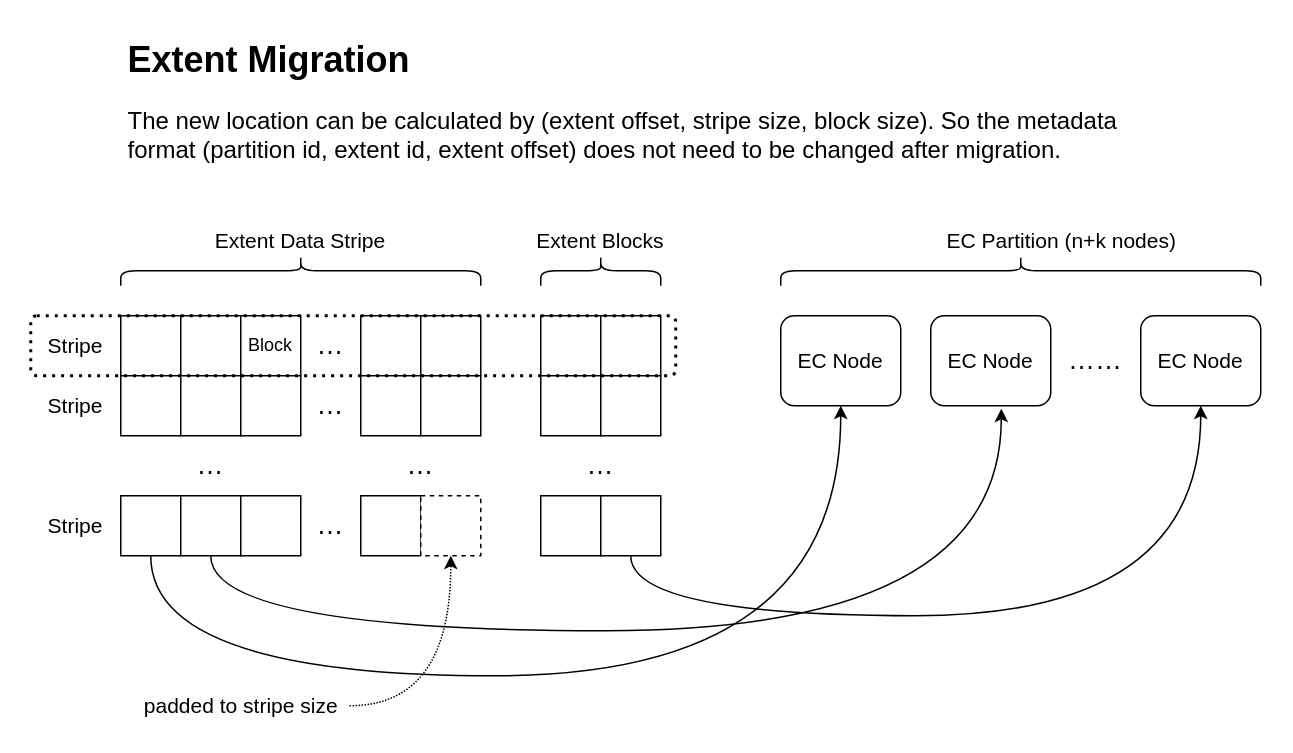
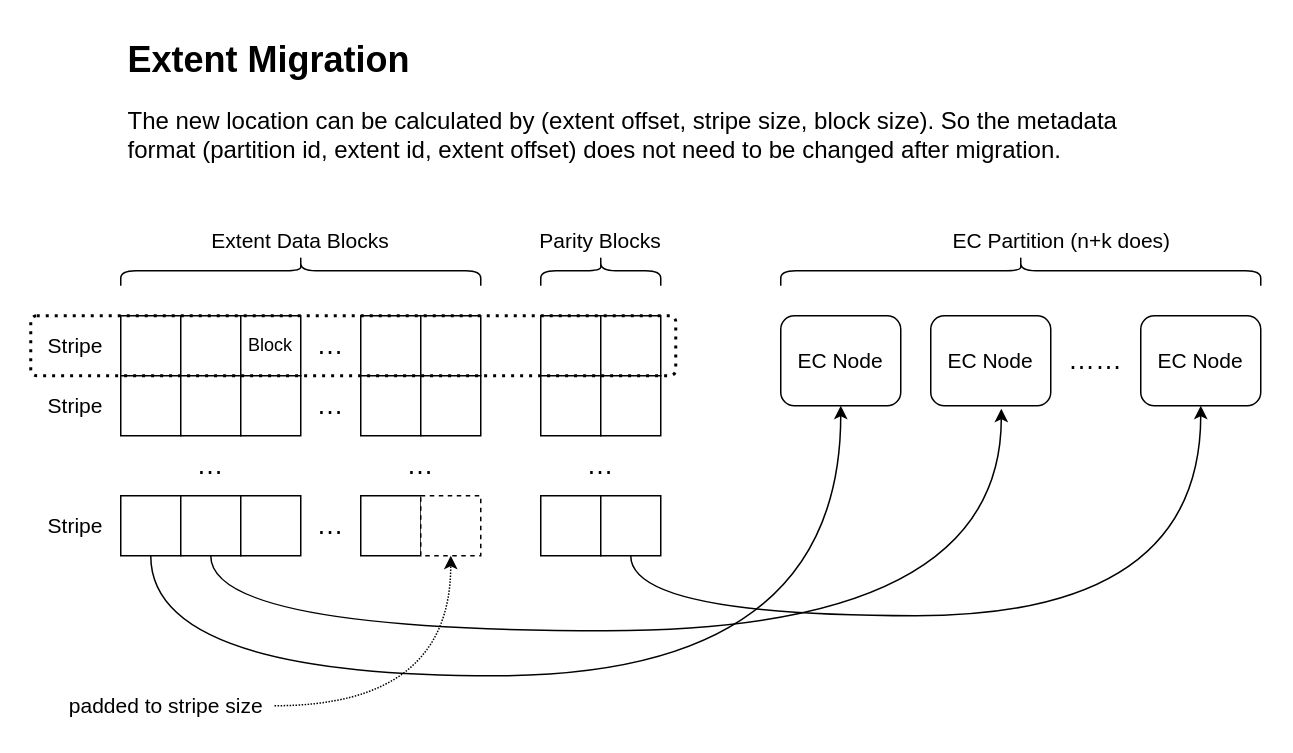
  <mxCell id="0" />
  <mxCell id="1" parent="0" />
  <mxCell id="2" value="" style="rounded=0;whiteSpace=wrap;html=1;" vertex="1" parent="1"><mxGeometry x="80" y="210" width="40" height="40" as="geometry" /></mxCell>
  <mxCell id="3" value="" style="rounded=0;whiteSpace=wrap;html=1;" vertex="1" parent="1"><mxGeometry x="120" y="210" width="40" height="40" as="geometry" /></mxCell>
  <mxCell id="4" value="Block" style="rounded=0;whiteSpace=wrap;html=1;" vertex="1" parent="1"><mxGeometry x="160" y="210" width="40" height="40" as="geometry" /></mxCell>
  <mxCell id="5" value="" style="rounded=0;whiteSpace=wrap;html=1;" vertex="1" parent="1"><mxGeometry x="240" y="210" width="40" height="40" as="geometry" /></mxCell>
  <mxCell id="6" value="" style="rounded=0;whiteSpace=wrap;html=1;" vertex="1" parent="1"><mxGeometry x="80" y="250" width="40" height="40" as="geometry" /></mxCell>
  <mxCell id="7" value="" style="rounded=0;whiteSpace=wrap;html=1;" vertex="1" parent="1"><mxGeometry x="120" y="250" width="40" height="40" as="geometry" /></mxCell>
  <mxCell id="8" value="" style="rounded=0;whiteSpace=wrap;html=1;" vertex="1" parent="1"><mxGeometry x="160" y="250" width="40" height="40" as="geometry" /></mxCell>
  <mxCell id="9" value="" style="rounded=0;whiteSpace=wrap;html=1;" vertex="1" parent="1"><mxGeometry x="240" y="250" width="40" height="40" as="geometry" /></mxCell>
  <mxCell id="10" style="edgeStyle=orthogonalEdgeStyle;orthogonalLoop=1;jettySize=auto;html=1;entryX=0.5;entryY=1;entryDx=0;entryDy=0;endArrow=classic;endFill=1;exitX=0.5;exitY=1;exitDx=0;exitDy=0;curved=1;" edge="1" parent="1" source="11" target="19"><mxGeometry relative="1" as="geometry"><Array as="points"><mxPoint x="100" y="450" /><mxPoint x="560" y="450" /></Array></mxGeometry></mxCell>
  <mxCell id="11" value="" style="rounded=0;whiteSpace=wrap;html=1;" vertex="1" parent="1"><mxGeometry x="80" y="330" width="40" height="40" as="geometry" /></mxCell>
  <mxCell id="12" style="edgeStyle=orthogonalEdgeStyle;orthogonalLoop=1;jettySize=auto;html=1;entryX=0.588;entryY=1.033;entryDx=0;entryDy=0;entryPerimeter=0;endArrow=classic;endFill=1;exitX=0.5;exitY=1;exitDx=0;exitDy=0;curved=1;" edge="1" parent="1" source="13" target="20"><mxGeometry relative="1" as="geometry"><Array as="points"><mxPoint x="140" y="420" /><mxPoint x="667" y="420" /></Array></mxGeometry></mxCell>
  <mxCell id="13" value="" style="rounded=0;whiteSpace=wrap;html=1;" vertex="1" parent="1"><mxGeometry x="120" y="330" width="40" height="40" as="geometry" /></mxCell>
  <mxCell id="14" value="" style="rounded=0;whiteSpace=wrap;html=1;" vertex="1" parent="1"><mxGeometry x="160" y="330" width="40" height="40" as="geometry" /></mxCell>
  <mxCell id="15" value="" style="rounded=0;whiteSpace=wrap;html=1;" vertex="1" parent="1"><mxGeometry x="240" y="330" width="40" height="40" as="geometry" /></mxCell>
  <mxCell id="16" value="" style="rounded=0;whiteSpace=wrap;html=1;" vertex="1" parent="1"><mxGeometry x="280" y="210" width="40" height="40" as="geometry" /></mxCell>
  <mxCell id="17" value="" style="rounded=0;whiteSpace=wrap;html=1;" vertex="1" parent="1"><mxGeometry x="280" y="250" width="40" height="40" as="geometry" /></mxCell>
  <mxCell id="18" value="" style="rounded=0;whiteSpace=wrap;html=1;dashed=1;" vertex="1" parent="1"><mxGeometry x="280" y="330" width="40" height="40" as="geometry" /></mxCell>
  <mxCell id="19" value="&lt;font style=&quot;font-size: 14px&quot;&gt;EC Node&lt;/font&gt;" style="rounded=1;whiteSpace=wrap;html=1;" vertex="1" parent="1"><mxGeometry x="520" y="210" width="80" height="60" as="geometry" /></mxCell>
  <mxCell id="20" value="&lt;font style=&quot;font-size: 14px&quot;&gt;EC Node&lt;/font&gt;" style="rounded=1;whiteSpace=wrap;html=1;" vertex="1" parent="1"><mxGeometry x="620" y="210" width="80" height="60" as="geometry" /></mxCell>
  <mxCell id="21" value="" style="rounded=0;whiteSpace=wrap;html=1;" vertex="1" parent="1"><mxGeometry x="360" y="210" width="40" height="40" as="geometry" /></mxCell>
  <mxCell id="22" value="" style="rounded=0;whiteSpace=wrap;html=1;" vertex="1" parent="1"><mxGeometry x="400" y="210" width="40" height="40" as="geometry" /></mxCell>
  <mxCell id="23" value="" style="rounded=0;whiteSpace=wrap;html=1;" vertex="1" parent="1"><mxGeometry x="360" y="250" width="40" height="40" as="geometry" /></mxCell>
  <mxCell id="24" value="" style="rounded=0;whiteSpace=wrap;html=1;" vertex="1" parent="1"><mxGeometry x="400" y="250" width="40" height="40" as="geometry" /></mxCell>
  <mxCell id="25" value="" style="rounded=0;whiteSpace=wrap;html=1;" vertex="1" parent="1"><mxGeometry x="360" y="330" width="40" height="40" as="geometry" /></mxCell>
  <mxCell id="26" style="edgeStyle=orthogonalEdgeStyle;curved=1;orthogonalLoop=1;jettySize=auto;html=1;entryX=0.5;entryY=1;entryDx=0;entryDy=0;endArrow=classic;endFill=1;exitX=0.5;exitY=1;exitDx=0;exitDy=0;" edge="1" parent="1" source="27" target="35"><mxGeometry relative="1" as="geometry"><Array as="points"><mxPoint x="420" y="410" /><mxPoint x="800" y="410" /></Array></mxGeometry></mxCell>
  <mxCell id="27" value="" style="rounded=0;whiteSpace=wrap;html=1;" vertex="1" parent="1"><mxGeometry x="400" y="330" width="40" height="40" as="geometry" /></mxCell>
  <mxCell id="28" value="" style="shape=curlyBracket;whiteSpace=wrap;html=1;rounded=1;rotation=90;" vertex="1" parent="1"><mxGeometry x="190" y="60" width="20" height="240" as="geometry" /></mxCell>
- <mxCell id="29" value="&lt;font style=&quot;font-size: 14px&quot;&gt;Extent Data Stripe&lt;br&gt;&lt;/font&gt;" style="text;html=1;strokeColor=none;fillColor=none;align=center;verticalAlign=middle;whiteSpace=wrap;rounded=0;" vertex="1" parent="1"><mxGeometry x="135" y="150" width="130" height="20" as="geometry" /></mxCell>
+ <mxCell id="29" value="&lt;font style=&quot;font-size: 14px&quot;&gt;Extent Data Blocks&lt;br&gt;&lt;/font&gt;" style="text;html=1;strokeColor=none;fillColor=none;align=center;verticalAlign=middle;whiteSpace=wrap;rounded=0;" vertex="1" parent="1"><mxGeometry x="135" y="150" width="130" height="20" as="geometry" /></mxCell>
  <mxCell id="30" value="&lt;font style=&quot;font-size: 14px&quot;&gt;Stripe&lt;/font&gt;" style="text;html=1;strokeColor=none;fillColor=none;align=center;verticalAlign=middle;whiteSpace=wrap;rounded=0;" vertex="1" parent="1"><mxGeometry x="30" y="220" width="40" height="20" as="geometry" /></mxCell>
  <mxCell id="31" value="&lt;font style=&quot;font-size: 14px&quot;&gt;Stripe&lt;/font&gt;" style="text;html=1;strokeColor=none;fillColor=none;align=center;verticalAlign=middle;whiteSpace=wrap;rounded=0;" vertex="1" parent="1"><mxGeometry x="30" y="260" width="40" height="20" as="geometry" /></mxCell>
  <mxCell id="32" value="&lt;font style=&quot;font-size: 14px&quot;&gt;Stripe&lt;/font&gt;" style="text;html=1;strokeColor=none;fillColor=none;align=center;verticalAlign=middle;whiteSpace=wrap;rounded=0;" vertex="1" parent="1"><mxGeometry x="30" y="340" width="40" height="20" as="geometry" /></mxCell>
  <mxCell id="33" value="" style="shape=curlyBracket;whiteSpace=wrap;html=1;rounded=1;rotation=90;" vertex="1" parent="1"><mxGeometry x="390" y="140" width="20" height="80" as="geometry" /></mxCell>
- <mxCell id="34" value="&lt;font style=&quot;font-size: 14px&quot;&gt;Extent Blocks&lt;/font&gt;" style="text;html=1;strokeColor=none;fillColor=none;align=center;verticalAlign=middle;whiteSpace=wrap;rounded=0;" vertex="1" parent="1"><mxGeometry x="345" y="150" width="110" height="20" as="geometry" /></mxCell>
+ <mxCell id="34" value="&lt;font style=&quot;font-size: 14px&quot;&gt;Parity Blocks&lt;/font&gt;" style="text;html=1;strokeColor=none;fillColor=none;align=center;verticalAlign=middle;whiteSpace=wrap;rounded=0;" vertex="1" parent="1"><mxGeometry x="345" y="150" width="110" height="20" as="geometry" /></mxCell>
  <mxCell id="35" value="&lt;font style=&quot;font-size: 14px&quot;&gt;EC Node&lt;/font&gt;" style="rounded=1;whiteSpace=wrap;html=1;" vertex="1" parent="1"><mxGeometry x="760" y="210" width="80" height="60" as="geometry" /></mxCell>
  <mxCell id="36" value="&lt;font style=&quot;font-size: 18px&quot;&gt;…&lt;/font&gt;" style="text;html=1;strokeColor=none;fillColor=none;align=center;verticalAlign=middle;whiteSpace=wrap;rounded=0;" vertex="1" parent="1"><mxGeometry x="200" y="220" width="40" height="20" as="geometry" /></mxCell>
  <mxCell id="37" value="&lt;font style=&quot;font-size: 18px&quot;&gt;…&lt;/font&gt;" style="text;html=1;strokeColor=none;fillColor=none;align=center;verticalAlign=middle;whiteSpace=wrap;rounded=0;" vertex="1" parent="1"><mxGeometry x="200" y="260" width="40" height="20" as="geometry" /></mxCell>
  <mxCell id="38" value="&lt;font style=&quot;font-size: 18px&quot;&gt;…&lt;/font&gt;" style="text;html=1;strokeColor=none;fillColor=none;align=center;verticalAlign=middle;whiteSpace=wrap;rounded=0;" vertex="1" parent="1"><mxGeometry x="200" y="340" width="40" height="20" as="geometry" /></mxCell>
  <mxCell id="39" value="&lt;font style=&quot;font-size: 18px&quot;&gt;…&lt;/font&gt;" style="text;html=1;strokeColor=none;fillColor=none;align=center;verticalAlign=middle;whiteSpace=wrap;rounded=0;" vertex="1" parent="1"><mxGeometry x="120" y="300" width="40" height="20" as="geometry" /></mxCell>
  <mxCell id="40" value="&lt;font style=&quot;font-size: 18px&quot;&gt;…&lt;/font&gt;" style="text;html=1;strokeColor=none;fillColor=none;align=center;verticalAlign=middle;whiteSpace=wrap;rounded=0;" vertex="1" parent="1"><mxGeometry x="260" y="300" width="40" height="20" as="geometry" /></mxCell>
  <mxCell id="41" value="&lt;font style=&quot;font-size: 18px&quot;&gt;……&lt;/font&gt;" style="text;html=1;strokeColor=none;fillColor=none;align=center;verticalAlign=middle;whiteSpace=wrap;rounded=0;" vertex="1" parent="1"><mxGeometry x="710" y="230" width="40" height="20" as="geometry" /></mxCell>
  <mxCell id="42" style="edgeStyle=orthogonalEdgeStyle;curved=1;orthogonalLoop=1;jettySize=auto;html=1;entryX=0.5;entryY=1;entryDx=0;entryDy=0;endArrow=classic;endFill=1;dashed=1;dashPattern=1 1;" edge="1" parent="1" source="43" target="18"><mxGeometry relative="1" as="geometry" /></mxCell>
- <mxCell id="43" value="&lt;font style=&quot;font-size: 14px&quot;&gt;padded to stripe size&lt;/font&gt;" style="text;html=1;strokeColor=none;fillColor=none;align=center;verticalAlign=middle;whiteSpace=wrap;rounded=0;" vertex="1" parent="1"><mxGeometry x="87.5" y="460" width="145" height="20" as="geometry" /></mxCell>
+ <mxCell id="43" value="&lt;font style=&quot;font-size: 14px&quot;&gt;padded to stripe size&lt;/font&gt;" style="text;html=1;strokeColor=none;fillColor=none;align=center;verticalAlign=middle;whiteSpace=wrap;rounded=0;" vertex="1" parent="1"><mxGeometry x="37.5" y="460" width="145" height="20" as="geometry" /></mxCell>
  <mxCell id="44" value="&lt;font style=&quot;font-size: 18px&quot;&gt;…&lt;/font&gt;" style="text;html=1;strokeColor=none;fillColor=none;align=center;verticalAlign=middle;whiteSpace=wrap;rounded=0;" vertex="1" parent="1"><mxGeometry x="380" y="300" width="40" height="20" as="geometry" /></mxCell>
  <mxCell id="45" value="" style="shape=curlyBracket;whiteSpace=wrap;html=1;rounded=1;rotation=90;" vertex="1" parent="1"><mxGeometry x="670" y="20" width="20" height="320" as="geometry" /></mxCell>
- <mxCell id="46" value="&lt;font style=&quot;font-size: 14px&quot;&gt;EC Partition (n+k nodes)&lt;/font&gt;" style="text;html=1;strokeColor=none;fillColor=none;align=center;verticalAlign=middle;whiteSpace=wrap;rounded=0;" vertex="1" parent="1"><mxGeometry x="625" y="150" width="165" height="20" as="geometry" /></mxCell>
+ <mxCell id="46" value="&lt;font style=&quot;font-size: 14px&quot;&gt;EC Partition (n+k does)&lt;/font&gt;" style="text;html=1;strokeColor=none;fillColor=none;align=center;verticalAlign=middle;whiteSpace=wrap;rounded=0;" vertex="1" parent="1"><mxGeometry x="625" y="150" width="165" height="20" as="geometry" /></mxCell>
  <mxCell id="47" value="&lt;h1&gt;Extent Migration&lt;/h1&gt;&lt;p&gt;&lt;font style=&quot;font-size: 16px&quot;&gt;The new location can be calculated by (extent offset, stripe size, block size). So the metadata format (partition id, extent id, extent offset) does not need to be changed after migration.&lt;/font&gt;&lt;/p&gt;&lt;p&gt;&lt;/p&gt;" style="text;html=1;strokeColor=none;fillColor=none;spacing=5;spacingTop=-20;whiteSpace=wrap;overflow=hidden;rounded=0;" vertex="1" parent="1"><mxGeometry x="80" y="20" width="710" height="130" as="geometry" /></mxCell>
  <mxCell id="48" value="" style="rounded=1;arcSize=10;dashed=1;strokeColor=#000000;fillColor=none;gradientColor=none;strokeWidth=2;dashPattern=1 2;comic=0;" vertex="1" parent="1"><mxGeometry x="20" y="210" width="430" height="40" as="geometry" /></mxCell>
